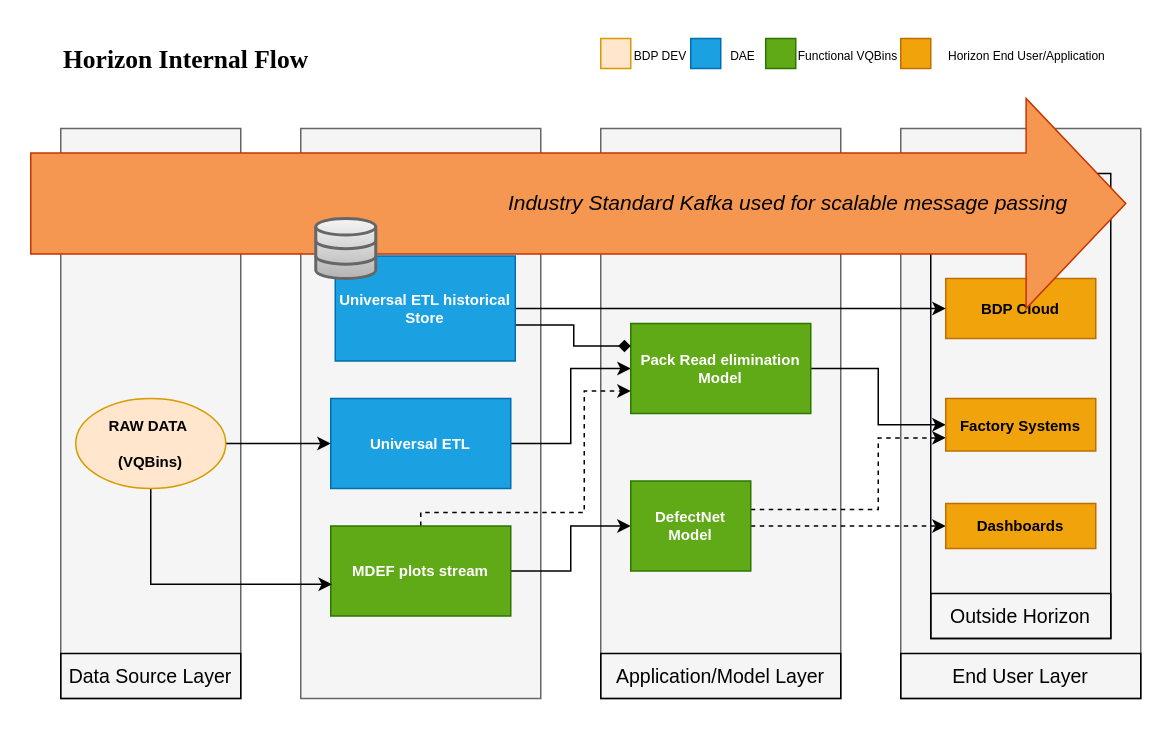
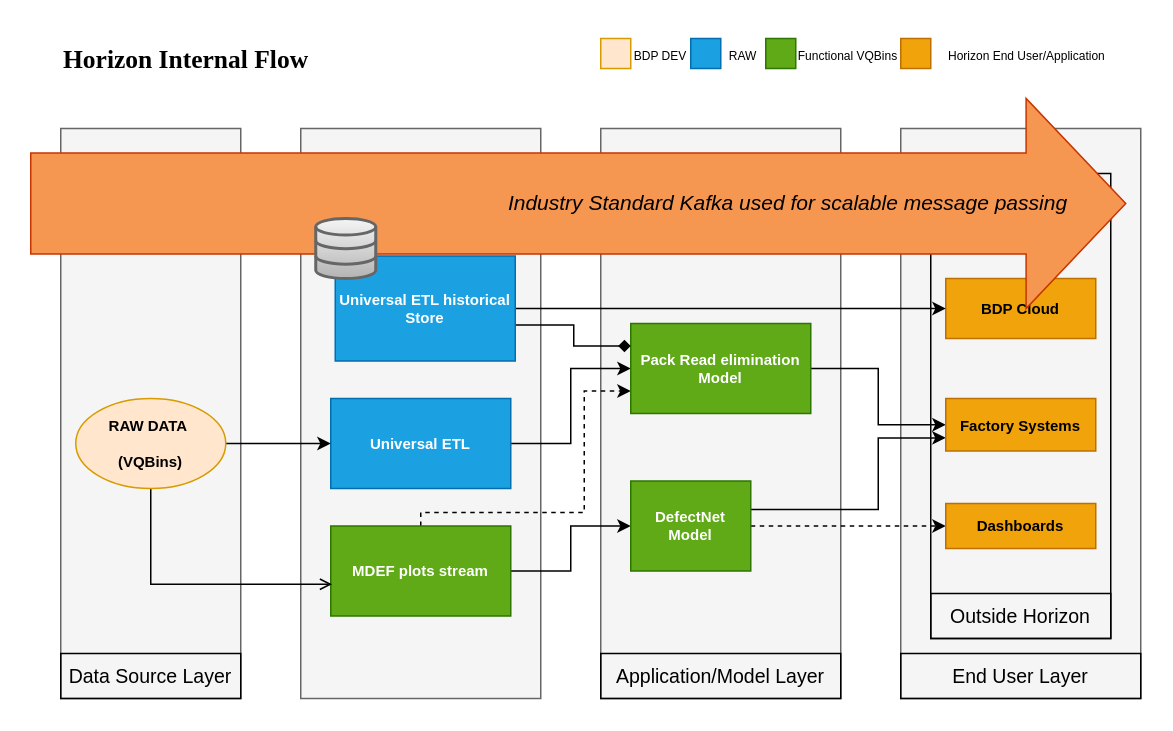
  <mxCell id="0" />
  <mxCell id="1" parent="0" />
  <mxCell id="2" value="" style="rounded=0;whiteSpace=wrap;html=1;fillColor=#f5f5f5;fontColor=#333333;strokeColor=#666666;" vertex="1" parent="1"><mxGeometry x="40" y="85" width="120" height="380" as="geometry" /></mxCell>
  <mxCell id="3" value="" style="rounded=0;whiteSpace=wrap;html=1;fillColor=#f5f5f5;fontColor=#333333;strokeColor=#666666;" vertex="1" parent="1"><mxGeometry x="200" y="85" width="160" height="380" as="geometry" /></mxCell>
  <mxCell id="4" value="" style="rounded=0;whiteSpace=wrap;html=1;fillColor=#f5f5f5;fontColor=#333333;strokeColor=#666666;" vertex="1" parent="1"><mxGeometry x="400" y="85" width="160" height="380" as="geometry" /></mxCell>
  <mxCell id="5" value="" style="rounded=0;whiteSpace=wrap;html=1;fillColor=#f5f5f5;fontColor=#333333;strokeColor=#666666;" vertex="1" parent="1"><mxGeometry x="600" y="85" width="160" height="380" as="geometry" /></mxCell>
  <mxCell id="6" value="&lt;font style=&quot;font-size: 13px;&quot;&gt;Data Source Layer&lt;/font&gt;" style="text;html=1;strokeColor=default;fillColor=none;align=center;verticalAlign=middle;whiteSpace=wrap;rounded=0;fontSize=14;" vertex="1" parent="1"><mxGeometry x="40" y="435" width="120" height="30" as="geometry" /></mxCell>
  <mxCell id="7" value="&lt;font style=&quot;font-size: 13px;&quot;&gt;Application/Model Layer&lt;/font&gt;" style="text;html=1;strokeColor=default;fillColor=none;align=center;verticalAlign=middle;whiteSpace=wrap;rounded=0;fontSize=14;" vertex="1" parent="1"><mxGeometry x="400" y="435" width="160" height="30" as="geometry" /></mxCell>
  <mxCell id="8" value="&lt;font style=&quot;font-size: 13px;&quot;&gt;End User Layer&lt;/font&gt;" style="text;html=1;strokeColor=default;fillColor=none;align=center;verticalAlign=middle;whiteSpace=wrap;rounded=0;fontSize=14;" vertex="1" parent="1"><mxGeometry x="600" y="435" width="160" height="30" as="geometry" /></mxCell>
  <mxCell id="9" value="" style="rounded=0;whiteSpace=wrap;html=1;strokeColor=default;fontSize=13;fillColor=none;" vertex="1" parent="1"><mxGeometry x="620" y="115" width="120" height="310" as="geometry" /></mxCell>
  <mxCell id="10" value="&lt;font style=&quot;font-size: 13px;&quot;&gt;Outside Horizon&lt;/font&gt;" style="text;html=1;strokeColor=default;fillColor=none;align=center;verticalAlign=middle;whiteSpace=wrap;rounded=0;fontSize=14;" vertex="1" parent="1"><mxGeometry x="620" y="395" width="120" height="30" as="geometry" /></mxCell>
  <mxCell id="11" value="" style="rounded=0;whiteSpace=wrap;html=1;strokeColor=#d79b00;fontSize=13;fillColor=#ffe6cc;" vertex="1" parent="1"><mxGeometry x="400" y="25" width="20" height="20" as="geometry" /></mxCell>
  <mxCell id="12" value="" style="rounded=0;whiteSpace=wrap;html=1;strokeColor=#2D7600;fontSize=13;fillColor=#60a917;fontColor=#ffffff;" vertex="1" parent="1"><mxGeometry x="510" y="25" width="20" height="20" as="geometry" /></mxCell>
  <mxCell id="13" value="" style="rounded=0;whiteSpace=wrap;html=1;strokeColor=#BD7000;fontSize=13;fillColor=#f0a30a;fontColor=#000000;" vertex="1" parent="1"><mxGeometry x="600" y="25" width="20" height="20" as="geometry" /></mxCell>
  <mxCell id="14" value="" style="rounded=0;whiteSpace=wrap;html=1;strokeColor=#006EAF;fontSize=13;fillColor=#1ba1e2;fontColor=#ffffff;" vertex="1" parent="1"><mxGeometry x="460" y="25" width="20" height="20" as="geometry" /></mxCell>
  <mxCell id="15" value="&lt;font style=&quot;font-size: 8px;&quot;&gt;BDP DEV&lt;/font&gt;" style="text;html=1;strokeColor=none;fillColor=none;align=center;verticalAlign=middle;whiteSpace=wrap;rounded=0;fontSize=13;" vertex="1" parent="1"><mxGeometry x="420" y="20" width="40" height="30" as="geometry" /></mxCell>
  <mxCell id="16" value="&lt;font style=&quot;font-size: 8px;&quot;&gt;Horizon End User/Application&lt;/font&gt;" style="text;html=1;strokeColor=none;fillColor=none;align=left;verticalAlign=middle;whiteSpace=wrap;rounded=0;fontSize=13;" vertex="1" parent="1"><mxGeometry x="630" y="20" width="110" height="30" as="geometry" /></mxCell>
- <mxCell id="17" value="&lt;font style=&quot;font-size: 8px;&quot;&gt;DAE&lt;/font&gt;" style="text;html=1;strokeColor=none;fillColor=none;align=center;verticalAlign=middle;whiteSpace=wrap;rounded=0;fontSize=13;" vertex="1" parent="1"><mxGeometry x="480" y="20" width="30" height="30" as="geometry" /></mxCell>
+ <mxCell id="17" value="&lt;font style=&quot;font-size: 8px;&quot;&gt;RAW&lt;/font&gt;" style="text;html=1;strokeColor=none;fillColor=none;align=center;verticalAlign=middle;whiteSpace=wrap;rounded=0;fontSize=13;" vertex="1" parent="1"><mxGeometry x="480" y="20" width="30" height="30" as="geometry" /></mxCell>
  <mxCell id="18" value="&lt;font style=&quot;font-size: 8px;&quot;&gt;Functional VQBins&lt;/font&gt;" style="text;html=1;strokeColor=none;fillColor=none;align=center;verticalAlign=middle;whiteSpace=wrap;rounded=0;fontSize=13;" vertex="1" parent="1"><mxGeometry x="530" y="20" width="70" height="30" as="geometry" /></mxCell>
  <mxCell id="19" style="edgeStyle=orthogonalEdgeStyle;rounded=0;orthogonalLoop=1;jettySize=auto;html=1;entryX=0;entryY=0.5;entryDx=0;entryDy=0;fontSize=10;" edge="1" parent="1" source="20" target="31"><mxGeometry relative="1" as="geometry" /></mxCell>
  <mxCell id="20" value="Universal ETL" style="rounded=0;whiteSpace=wrap;html=1;strokeColor=#006EAF;fontSize=10;fillColor=#1ba1e2;fontColor=#ffffff;fontStyle=1" vertex="1" parent="1"><mxGeometry x="220" y="265" width="120" height="60" as="geometry" /></mxCell>
  <mxCell id="21" style="edgeStyle=orthogonalEdgeStyle;rounded=0;orthogonalLoop=1;jettySize=auto;html=1;entryX=0;entryY=0.5;entryDx=0;entryDy=0;fontSize=10;" edge="1" parent="1" source="23" target="29"><mxGeometry relative="1" as="geometry" /></mxCell>
  <mxCell id="22" style="edgeStyle=orthogonalEdgeStyle;rounded=0;orthogonalLoop=1;jettySize=auto;html=1;entryX=0;entryY=0.75;entryDx=0;entryDy=0;dashed=1;fontSize=10;" edge="1" parent="1" source="23" target="31"><mxGeometry relative="1" as="geometry"><Array as="points"><mxPoint x="280" y="341" /><mxPoint x="389" y="341" /><mxPoint x="389" y="260" /></Array></mxGeometry></mxCell>
  <mxCell id="23" value="MDEF plots stream" style="rounded=0;whiteSpace=wrap;html=1;strokeColor=#2D7600;fontSize=10;fillColor=#60a917;fontColor=#ffffff;fontStyle=1" vertex="1" parent="1"><mxGeometry x="220" y="350" width="120" height="60" as="geometry" /></mxCell>
  <mxCell id="24" style="edgeStyle=orthogonalEdgeStyle;rounded=0;orthogonalLoop=1;jettySize=auto;html=1;entryX=0;entryY=0.5;entryDx=0;entryDy=0;fontSize=10;" edge="1" parent="1" source="26" target="20"><mxGeometry relative="1" as="geometry" /></mxCell>
- <mxCell id="25" style="edgeStyle=orthogonalEdgeStyle;rounded=0;orthogonalLoop=1;jettySize=auto;html=1;entryX=0.007;entryY=0.647;entryDx=0;entryDy=0;entryPerimeter=0;fontSize=10;exitX=0.5;exitY=1;exitDx=0;exitDy=0;" edge="1" parent="1" source="26" target="23"><mxGeometry relative="1" as="geometry" /></mxCell>
+ <mxCell id="25" style="edgeStyle=orthogonalEdgeStyle;rounded=0;orthogonalLoop=1;jettySize=auto;html=1;entryX=0.007;entryY=0.647;entryDx=0;entryDy=0;entryPerimeter=0;fontSize=10;exitX=0.5;exitY=1;exitDx=0;exitDy=0;endArrow=open;" edge="1" parent="1" source="26" target="23"><mxGeometry relative="1" as="geometry" /></mxCell>
  <mxCell id="26" value="RAW DATA&amp;nbsp;&lt;br style=&quot;font-size: 10px;&quot;&gt;&lt;br style=&quot;font-size: 10px;&quot;&gt;(VQBins)" style="ellipse;whiteSpace=wrap;html=1;strokeColor=#d79b00;fontSize=10;fillColor=#ffe6cc;fontStyle=1;" vertex="1" parent="1"><mxGeometry x="50" y="265" width="100" height="60" as="geometry" /></mxCell>
  <mxCell id="27" style="edgeStyle=orthogonalEdgeStyle;rounded=0;orthogonalLoop=1;jettySize=auto;html=1;fontSize=10;dashed=1;" edge="1" parent="1" source="29" target="34"><mxGeometry relative="1" as="geometry" /></mxCell>
- <mxCell id="28" style="edgeStyle=orthogonalEdgeStyle;rounded=0;orthogonalLoop=1;jettySize=auto;html=1;entryX=0;entryY=0.75;entryDx=0;entryDy=0;fontSize=10;dashed=1;" edge="1" parent="1" source="29" target="33"><mxGeometry relative="1" as="geometry"><Array as="points"><mxPoint x="585" y="339" /><mxPoint x="585" y="291" /></Array></mxGeometry></mxCell>
+ <mxCell id="28" style="edgeStyle=orthogonalEdgeStyle;rounded=0;orthogonalLoop=1;jettySize=auto;html=1;entryX=0;entryY=0.75;entryDx=0;entryDy=0;fontSize=10;dashed=0;" edge="1" parent="1" source="29" target="33"><mxGeometry relative="1" as="geometry"><Array as="points"><mxPoint x="585" y="339" /><mxPoint x="585" y="291" /></Array></mxGeometry></mxCell>
  <mxCell id="29" value="DefectNet Model" style="rounded=0;whiteSpace=wrap;html=1;strokeColor=#2D7600;fontSize=10;fillColor=#60a917;fontColor=#ffffff;fontStyle=1" vertex="1" parent="1"><mxGeometry x="420" y="320" width="80" height="60" as="geometry" /></mxCell>
  <mxCell id="30" style="edgeStyle=orthogonalEdgeStyle;rounded=0;orthogonalLoop=1;jettySize=auto;html=1;fontSize=10;" edge="1" parent="1" source="31" target="33"><mxGeometry relative="1" as="geometry" /></mxCell>
  <mxCell id="31" value="Pack Read elimination Model" style="rounded=0;whiteSpace=wrap;html=1;strokeColor=#2D7600;fontSize=10;fillColor=#60a917;fontColor=#ffffff;fontStyle=1" vertex="1" parent="1"><mxGeometry x="420" y="215" width="120" height="60" as="geometry" /></mxCell>
  <mxCell id="32" value="BDP Cloud" style="rounded=0;whiteSpace=wrap;html=1;strokeColor=#BD7000;fontSize=10;fillColor=#f0a30a;fontColor=#000000;fontStyle=1" vertex="1" parent="1"><mxGeometry x="630" y="185" width="100" height="40" as="geometry" /></mxCell>
  <mxCell id="33" value="Factory Systems" style="rounded=0;whiteSpace=wrap;html=1;strokeColor=#BD7000;fontSize=10;fillColor=#f0a30a;fontColor=#000000;fontStyle=1" vertex="1" parent="1"><mxGeometry x="630" y="265" width="100" height="35" as="geometry" /></mxCell>
  <mxCell id="34" value="Dashboards" style="rounded=0;whiteSpace=wrap;html=1;strokeColor=#BD7000;fontSize=10;fillColor=#f0a30a;fontColor=#000000;fontStyle=1" vertex="1" parent="1"><mxGeometry x="630" y="335" width="100" height="30" as="geometry" /></mxCell>
  <mxCell id="35" value="&lt;blockquote style=&quot;margin: 0 0 0 40px; border: none; padding: 0px;&quot;&gt;&lt;blockquote style=&quot;margin: 0 0 0 40px; border: none; padding: 0px;&quot;&gt;&lt;blockquote style=&quot;margin: 0 0 0 40px; border: none; padding: 0px;&quot;&gt;&lt;blockquote style=&quot;margin: 0 0 0 40px; border: none; padding: 0px;&quot;&gt;&lt;blockquote style=&quot;margin: 0 0 0 40px; border: none; padding: 0px;&quot;&gt;&lt;blockquote style=&quot;margin: 0 0 0 40px; border: none; padding: 0px;&quot;&gt;&lt;blockquote style=&quot;margin: 0 0 0 40px; border: none; padding: 0px;&quot;&gt;&lt;font style=&quot;font-size: 14px;&quot;&gt;&lt;i&gt;Industry Standard Kafka used for scalable message passing&lt;/i&gt;&lt;/font&gt;&lt;/blockquote&gt;&lt;/blockquote&gt;&lt;/blockquote&gt;&lt;/blockquote&gt;&lt;/blockquote&gt;&lt;/blockquote&gt;&lt;/blockquote&gt;" style="shape=singleArrow;whiteSpace=wrap;html=1;arrowWidth=0.481;arrowSize=0.091;align=center;fillColor=#f59651;strokeColor=#C73500;fontColor=#000000;" vertex="1" parent="1"><mxGeometry x="20" y="65" width="730" height="140" as="geometry" /></mxCell>
  <mxCell id="36" style="edgeStyle=orthogonalEdgeStyle;rounded=0;orthogonalLoop=1;jettySize=auto;html=1;entryX=0;entryY=0.25;entryDx=0;entryDy=0;fontSize=10;endArrow=diamond;" edge="1" parent="1" source="38" target="31"><mxGeometry relative="1" as="geometry"><Array as="points"><mxPoint x="382" y="216" /><mxPoint x="382" y="230" /></Array></mxGeometry></mxCell>
  <mxCell id="37" style="edgeStyle=orthogonalEdgeStyle;rounded=0;orthogonalLoop=1;jettySize=auto;html=1;fontSize=10;" edge="1" parent="1" source="38" target="32"><mxGeometry relative="1" as="geometry" /></mxCell>
  <mxCell id="38" value="Universal ETL historical Store" style="rounded=0;whiteSpace=wrap;html=1;strokeColor=#006EAF;fontSize=10;fillColor=#1ba1e2;fontColor=#ffffff;fontStyle=1" vertex="1" parent="1"><mxGeometry x="223" y="170" width="120" height="70" as="geometry" /></mxCell>
  <mxCell id="39" value="" style="html=1;verticalLabelPosition=bottom;align=center;labelBackgroundColor=#ffffff;verticalAlign=top;strokeWidth=2;strokeColor=#666666;shadow=0;dashed=0;shape=mxgraph.ios7.icons.data;fontSize=8;fillColor=#f5f5f5;gradientColor=#b3b3b3;" vertex="1" parent="1"><mxGeometry x="210" y="145" width="40" height="40" as="geometry" /></mxCell>
  <mxCell id="40" value="Horizon Internal Flow" style="text;html=1;strokeColor=none;fillColor=none;align=left;verticalAlign=middle;whiteSpace=wrap;rounded=0;fontSize=17;fontStyle=1;fontFamily=Verdana;" vertex="1" parent="1"><mxGeometry x="40" y="25" width="338" height="30" as="geometry" /></mxCell>
